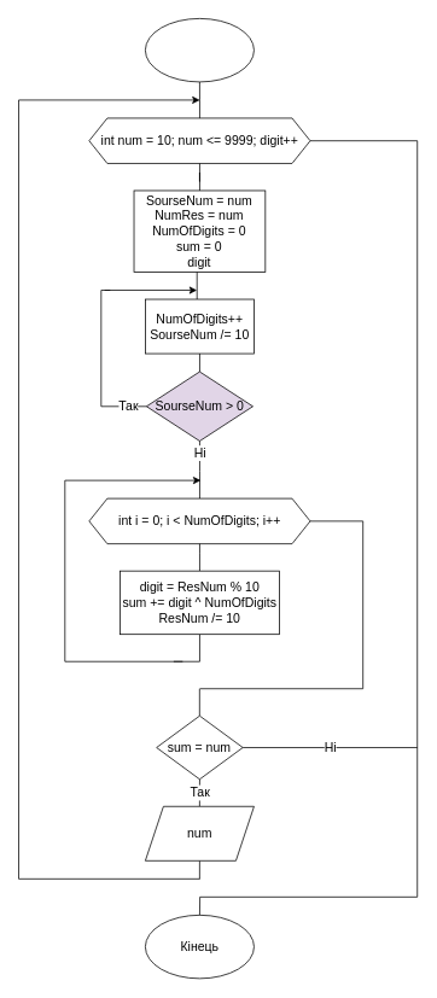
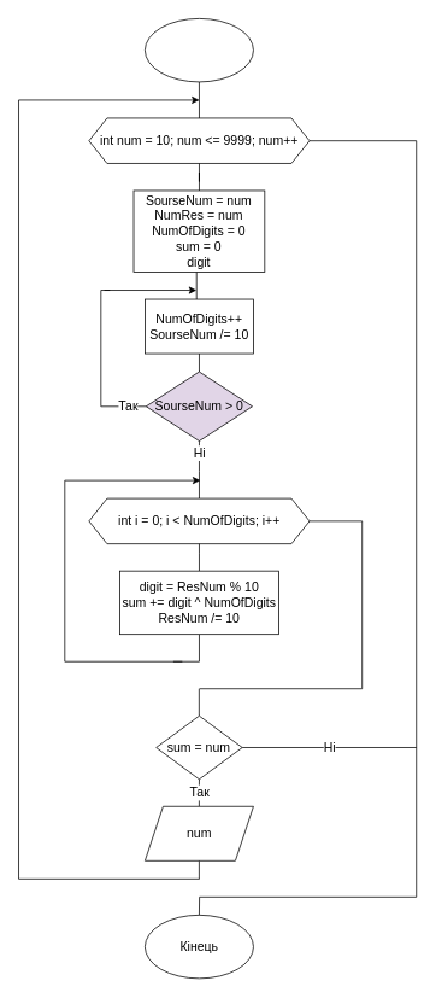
  <mxCell id="0" />
  <mxCell id="1" parent="0" />
  <mxCell id="2" value="" style="ellipse;whiteSpace=wrap;html=1;" parent="1" vertex="1"><mxGeometry x="159.74" y="20" width="120" height="70" as="geometry" /></mxCell>
  <mxCell id="3" value="" style="edgeStyle=orthogonalEdgeStyle;rounded=0;orthogonalLoop=1;jettySize=auto;html=1;endArrow=none;endFill=0;entryX=0.5;entryY=1;entryDx=0;entryDy=0;" parent="1" source="5" target="2" edge="1"><mxGeometry relative="1" as="geometry"><mxPoint x="219.75" y="110" as="targetPoint" /></mxGeometry></mxCell>
  <mxCell id="4" style="edgeStyle=orthogonalEdgeStyle;rounded=0;orthogonalLoop=1;jettySize=auto;html=1;endArrow=none;endFill=0;fontSize=14;" parent="1" source="5" edge="1"><mxGeometry relative="1" as="geometry"><mxPoint x="460" y="990" as="targetPoint" /><Array as="points"><mxPoint x="460" y="155" /></Array></mxGeometry></mxCell>
- <mxCell id="5" value="&lt;font style=&quot;font-size: 14px&quot;&gt;int num = 10; num &amp;lt;= 9999; digit++&lt;/font&gt;" style="shape=hexagon;perimeter=hexagonPerimeter2;whiteSpace=wrap;html=1;fixedSize=1;" parent="1" vertex="1"><mxGeometry x="97.75" y="130" width="244" height="50" as="geometry" /></mxCell>
+ <mxCell id="5" value="&lt;font style=&quot;font-size: 14px&quot;&gt;int num = 10; num &amp;lt;= 9999; num++&lt;/font&gt;" style="shape=hexagon;perimeter=hexagonPerimeter2;whiteSpace=wrap;html=1;fixedSize=1;" parent="1" vertex="1"><mxGeometry x="97.75" y="130" width="244" height="50" as="geometry" /></mxCell>
  <mxCell id="6" value="" style="edgeStyle=orthogonalEdgeStyle;rounded=0;orthogonalLoop=1;jettySize=auto;html=1;endArrow=none;endFill=0;fontSize=14;" parent="1" source="7" target="5" edge="1"><mxGeometry relative="1" as="geometry" /></mxCell>
  <mxCell id="7" value="SourseNum = num&lt;br style=&quot;font-size: 14px;&quot;&gt;NumRes = num&lt;br style=&quot;font-size: 14px;&quot;&gt;NumOfDigits = 0&lt;br style=&quot;font-size: 14px;&quot;&gt;sum = 0&lt;br style=&quot;font-size: 14px;&quot;&gt;digit" style="rounded=0;whiteSpace=wrap;html=1;fontSize=14;align=center;" parent="1" vertex="1"><mxGeometry x="147.25" y="210" width="145" height="90" as="geometry" /></mxCell>
  <mxCell id="8" value="" style="edgeStyle=orthogonalEdgeStyle;rounded=0;orthogonalLoop=1;jettySize=auto;html=1;endArrow=none;endFill=0;fontSize=14;" parent="1" source="9" target="7" edge="1"><mxGeometry relative="1" as="geometry"><Array as="points"><mxPoint x="216.75" y="310" /><mxPoint x="216.75" y="310" /></Array></mxGeometry></mxCell>
  <mxCell id="9" value="NumOfDigits++&lt;br&gt;SourseNum /= 10" style="rounded=0;whiteSpace=wrap;html=1;fontSize=14;align=center;" parent="1" vertex="1"><mxGeometry x="159.75" y="330" width="120" height="60" as="geometry" /></mxCell>
  <mxCell id="10" value="" style="edgeStyle=orthogonalEdgeStyle;rounded=0;orthogonalLoop=1;jettySize=auto;html=1;endArrow=none;endFill=0;fontSize=14;" parent="1" source="12" target="9" edge="1"><mxGeometry relative="1" as="geometry" /></mxCell>
  <mxCell id="11" value="Так" style="edgeStyle=orthogonalEdgeStyle;rounded=0;orthogonalLoop=1;jettySize=auto;html=1;endArrow=none;endFill=0;fontSize=14;" parent="1" source="12" edge="1"><mxGeometry x="-0.787" relative="1" as="geometry"><mxPoint x="121" y="320" as="targetPoint" /><Array as="points"><mxPoint x="111" y="448" /><mxPoint x="111" y="320" /></Array><mxPoint as="offset" /></mxGeometry></mxCell>
  <mxCell id="12" value="SourseNum &amp;gt; 0" style="rhombus;whiteSpace=wrap;html=1;fontSize=14;align=center;fillColor=#e1d5e7;" parent="1" vertex="1"><mxGeometry x="161" y="410" width="117.5" height="76.5" as="geometry" /></mxCell>
  <mxCell id="13" value="" style="endArrow=classic;html=1;fontSize=14;endFill=1;" parent="1" edge="1"><mxGeometry width="50" height="50" relative="1" as="geometry"><mxPoint x="114.75" y="320" as="sourcePoint" /><mxPoint x="216.75" y="320" as="targetPoint" /></mxGeometry></mxCell>
  <mxCell id="14" value="Ні" style="edgeStyle=orthogonalEdgeStyle;rounded=0;orthogonalLoop=1;jettySize=auto;html=1;endArrow=none;endFill=0;fontSize=14;" parent="1" source="16" target="12" edge="1"><mxGeometry x="0.574" relative="1" as="geometry"><Array as="points"><mxPoint x="220" y="520" /><mxPoint x="220" y="520" /></Array><mxPoint as="offset" /></mxGeometry></mxCell>
  <mxCell id="15" style="edgeStyle=orthogonalEdgeStyle;rounded=0;orthogonalLoop=1;jettySize=auto;html=1;endArrow=none;endFill=0;fontSize=14;" parent="1" source="16" edge="1"><mxGeometry relative="1" as="geometry"><mxPoint x="400" y="760" as="targetPoint" /><Array as="points"><mxPoint x="400" y="575" /><mxPoint x="400" y="760" /></Array></mxGeometry></mxCell>
  <mxCell id="16" value="&lt;span style=&quot;font-size: 14px&quot;&gt;int i = 0; i &amp;lt; NumOfDigits; i++&lt;/span&gt;" style="shape=hexagon;perimeter=hexagonPerimeter2;whiteSpace=wrap;html=1;fixedSize=1;" parent="1" vertex="1"><mxGeometry x="97.75" y="550" width="244" height="50" as="geometry" /></mxCell>
  <mxCell id="17" value="" style="edgeStyle=orthogonalEdgeStyle;rounded=0;orthogonalLoop=1;jettySize=auto;html=1;endArrow=none;endFill=0;fontSize=14;" parent="1" source="19" target="16" edge="1"><mxGeometry relative="1" as="geometry" /></mxCell>
  <mxCell id="18" style="edgeStyle=orthogonalEdgeStyle;rounded=0;orthogonalLoop=1;jettySize=auto;html=1;endArrow=none;endFill=0;fontSize=14;" parent="1" source="19" edge="1"><mxGeometry relative="1" as="geometry"><mxPoint x="191" y="730" as="targetPoint" /><Array as="points"><mxPoint x="220" y="730" /></Array></mxGeometry></mxCell>
  <mxCell id="19" value="digit = ResNum % 10&lt;br&gt;sum += digit ^ NumOfDigits&lt;br&gt;ResNum /= 10" style="rounded=0;whiteSpace=wrap;html=1;fontSize=14;align=center;" parent="1" vertex="1"><mxGeometry x="131.81" y="630" width="175.87" height="70" as="geometry" /></mxCell>
  <mxCell id="20" value="" style="endArrow=none;html=1;fontSize=14;" parent="1" edge="1"><mxGeometry width="50" height="50" relative="1" as="geometry"><mxPoint x="71" y="730" as="sourcePoint" /><mxPoint x="201" y="730" as="targetPoint" /></mxGeometry></mxCell>
  <mxCell id="21" value="" style="endArrow=none;html=1;fontSize=14;" parent="1" edge="1"><mxGeometry width="50" height="50" relative="1" as="geometry"><mxPoint x="71" y="730" as="sourcePoint" /><mxPoint x="71" y="530" as="targetPoint" /></mxGeometry></mxCell>
  <mxCell id="22" value="" style="endArrow=classic;html=1;fontSize=14;" parent="1" edge="1"><mxGeometry width="50" height="50" relative="1" as="geometry"><mxPoint x="71" y="530" as="sourcePoint" /><mxPoint x="221" y="530" as="targetPoint" /></mxGeometry></mxCell>
  <mxCell id="23" value="" style="endArrow=none;html=1;fontSize=14;" parent="1" edge="1"><mxGeometry width="50" height="50" relative="1" as="geometry"><mxPoint x="220" y="760" as="sourcePoint" /><mxPoint x="400" y="760" as="targetPoint" /></mxGeometry></mxCell>
  <mxCell id="24" value="" style="endArrow=none;html=1;fontSize=14;" parent="1" edge="1"><mxGeometry width="50" height="50" relative="1" as="geometry"><mxPoint x="219.62" y="790" as="sourcePoint" /><mxPoint x="219.62" y="760" as="targetPoint" /></mxGeometry></mxCell>
  <mxCell id="25" value="Ні" style="edgeStyle=orthogonalEdgeStyle;rounded=0;orthogonalLoop=1;jettySize=auto;html=1;endArrow=none;endFill=0;fontSize=14;" parent="1" source="26" edge="1"><mxGeometry relative="1" as="geometry"><mxPoint x="460" y="825" as="targetPoint" /></mxGeometry></mxCell>
  <mxCell id="26" value="sum = num" style="rhombus;whiteSpace=wrap;html=1;fontSize=14;align=center;" parent="1" vertex="1"><mxGeometry x="172.11" y="790" width="95.26" height="70" as="geometry" /></mxCell>
  <mxCell id="27" value="Так" style="edgeStyle=orthogonalEdgeStyle;rounded=0;orthogonalLoop=1;jettySize=auto;html=1;endArrow=none;endFill=0;fontSize=14;" parent="1" source="29" target="26" edge="1"><mxGeometry relative="1" as="geometry" /></mxCell>
  <mxCell id="28" style="edgeStyle=orthogonalEdgeStyle;rounded=0;orthogonalLoop=1;jettySize=auto;html=1;endArrow=none;endFill=0;fontSize=14;" parent="1" source="29" edge="1"><mxGeometry relative="1" as="geometry"><mxPoint x="219.74" y="970" as="targetPoint" /></mxGeometry></mxCell>
  <mxCell id="29" value="num" style="shape=parallelogram;perimeter=parallelogramPerimeter;whiteSpace=wrap;html=1;fixedSize=1;fontSize=14;align=center;" parent="1" vertex="1"><mxGeometry x="159.74" y="890" width="120" height="60" as="geometry" /></mxCell>
  <mxCell id="30" value="" style="ellipse;whiteSpace=wrap;html=1;fontSize=14;align=center;" parent="1" vertex="1"><mxGeometry x="159.75" y="1010" width="120" height="70" as="geometry" /></mxCell>
  <mxCell id="31" value="&lt;font style=&quot;font-size: 14px&quot;&gt;Кінець&lt;/font&gt;" style="text;html=1;fillColor=none;align=center;verticalAlign=middle;whiteSpace=wrap;rounded=0;fontSize=14;" parent="1" vertex="1"><mxGeometry x="200.01" y="1035" width="40" height="20" as="geometry" /></mxCell>
  <mxCell id="32" value="" style="endArrow=none;html=1;fontSize=14;" parent="1" edge="1"><mxGeometry width="50" height="50" relative="1" as="geometry"><mxPoint x="220" y="990" as="sourcePoint" /><mxPoint x="460" y="990" as="targetPoint" /></mxGeometry></mxCell>
  <mxCell id="33" value="" style="endArrow=none;html=1;fontSize=14;" parent="1" edge="1"><mxGeometry width="50" height="50" relative="1" as="geometry"><mxPoint x="20" y="970" as="sourcePoint" /><mxPoint x="220" y="970" as="targetPoint" /></mxGeometry></mxCell>
  <mxCell id="34" value="" style="endArrow=none;html=1;fontSize=14;" parent="1" edge="1"><mxGeometry width="50" height="50" relative="1" as="geometry"><mxPoint x="20" y="970" as="sourcePoint" /><mxPoint x="20" y="110" as="targetPoint" /></mxGeometry></mxCell>
  <mxCell id="35" value="" style="endArrow=classic;html=1;fontSize=14;" parent="1" edge="1"><mxGeometry width="50" height="50" relative="1" as="geometry"><mxPoint x="20" y="110" as="sourcePoint" /><mxPoint x="220" y="110" as="targetPoint" /></mxGeometry></mxCell>
  <mxCell id="36" value="" style="endArrow=none;html=1;fontSize=14;exitX=0.5;exitY=0;exitDx=0;exitDy=0;" parent="1" source="30" edge="1"><mxGeometry width="50" height="50" relative="1" as="geometry"><mxPoint x="170" y="1040" as="sourcePoint" /><mxPoint x="220" y="990" as="targetPoint" /></mxGeometry></mxCell>
